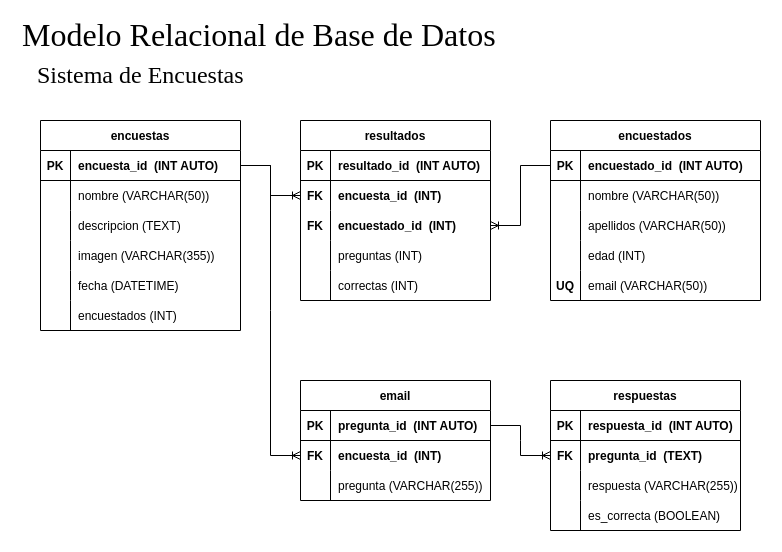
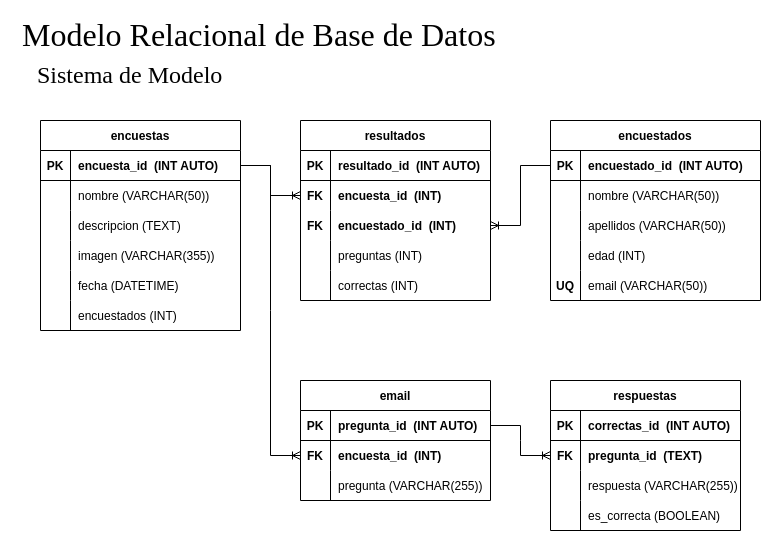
  <mxCell id="0" />
  <mxCell id="1" parent="0" />
  <mxCell id="2" value="encuestas" style="shape=table;startSize=30;container=1;collapsible=1;childLayout=tableLayout;fixedRows=1;rowLines=0;fontStyle=1;align=center;resizeLast=1;" vertex="1" parent="1"><mxGeometry x="40" y="120" width="200" height="210" as="geometry" /></mxCell>
  <mxCell id="3" value="" style="shape=tableRow;horizontal=0;startSize=0;swimlaneHead=0;swimlaneBody=0;fillColor=none;collapsible=0;dropTarget=0;points=[[0,0.5],[1,0.5]];portConstraint=eastwest;top=0;left=0;right=0;bottom=1;" vertex="1" parent="2"><mxGeometry y="30" width="200" height="30" as="geometry" /></mxCell>
  <mxCell id="4" value="PK" style="shape=partialRectangle;connectable=0;fillColor=none;top=0;left=0;bottom=0;right=0;fontStyle=1;overflow=hidden;" vertex="1" parent="3"><mxGeometry width="30" height="30" as="geometry"><mxRectangle width="30" height="30" as="alternateBounds" /></mxGeometry></mxCell>
  <mxCell id="5" value="encuesta_id  (INT AUTO)" style="shape=partialRectangle;connectable=0;fillColor=none;top=0;left=0;bottom=0;right=0;align=left;spacingLeft=6;fontStyle=1;overflow=hidden;" vertex="1" parent="3"><mxGeometry x="30" width="170" height="30" as="geometry"><mxRectangle width="170" height="30" as="alternateBounds" /></mxGeometry></mxCell>
  <mxCell id="6" value="" style="shape=tableRow;horizontal=0;startSize=0;swimlaneHead=0;swimlaneBody=0;fillColor=none;collapsible=0;dropTarget=0;points=[[0,0.5],[1,0.5]];portConstraint=eastwest;top=0;left=0;right=0;bottom=0;" vertex="1" parent="2"><mxGeometry y="60" width="200" height="30" as="geometry" /></mxCell>
  <mxCell id="7" value="" style="shape=partialRectangle;connectable=0;fillColor=none;top=0;left=0;bottom=0;right=0;editable=1;overflow=hidden;" vertex="1" parent="6"><mxGeometry width="30" height="30" as="geometry"><mxRectangle width="30" height="30" as="alternateBounds" /></mxGeometry></mxCell>
  <mxCell id="8" value="nombre (VARCHAR(50))" style="shape=partialRectangle;connectable=0;fillColor=none;top=0;left=0;bottom=0;right=0;align=left;spacingLeft=6;overflow=hidden;" vertex="1" parent="6"><mxGeometry x="30" width="170" height="30" as="geometry"><mxRectangle width="170" height="30" as="alternateBounds" /></mxGeometry></mxCell>
  <mxCell id="9" value="" style="shape=tableRow;horizontal=0;startSize=0;swimlaneHead=0;swimlaneBody=0;fillColor=none;collapsible=0;dropTarget=0;points=[[0,0.5],[1,0.5]];portConstraint=eastwest;top=0;left=0;right=0;bottom=0;" vertex="1" parent="2"><mxGeometry y="90" width="200" height="30" as="geometry" /></mxCell>
  <mxCell id="10" value="" style="shape=partialRectangle;connectable=0;fillColor=none;top=0;left=0;bottom=0;right=0;editable=1;overflow=hidden;" vertex="1" parent="9"><mxGeometry width="30" height="30" as="geometry"><mxRectangle width="30" height="30" as="alternateBounds" /></mxGeometry></mxCell>
  <mxCell id="11" value="descripcion (TEXT)" style="shape=partialRectangle;connectable=0;fillColor=none;top=0;left=0;bottom=0;right=0;align=left;spacingLeft=6;overflow=hidden;" vertex="1" parent="9"><mxGeometry x="30" width="170" height="30" as="geometry"><mxRectangle width="170" height="30" as="alternateBounds" /></mxGeometry></mxCell>
  <mxCell id="12" value="" style="shape=tableRow;horizontal=0;startSize=0;swimlaneHead=0;swimlaneBody=0;fillColor=none;collapsible=0;dropTarget=0;points=[[0,0.5],[1,0.5]];portConstraint=eastwest;top=0;left=0;right=0;bottom=0;" vertex="1" parent="2"><mxGeometry y="120" width="200" height="30" as="geometry" /></mxCell>
  <mxCell id="13" value="" style="shape=partialRectangle;connectable=0;fillColor=none;top=0;left=0;bottom=0;right=0;editable=1;overflow=hidden;" vertex="1" parent="12"><mxGeometry width="30" height="30" as="geometry"><mxRectangle width="30" height="30" as="alternateBounds" /></mxGeometry></mxCell>
  <mxCell id="14" value="imagen (VARCHAR(355))" style="shape=partialRectangle;connectable=0;fillColor=none;top=0;left=0;bottom=0;right=0;align=left;spacingLeft=6;overflow=hidden;" vertex="1" parent="12"><mxGeometry x="30" width="170" height="30" as="geometry"><mxRectangle width="170" height="30" as="alternateBounds" /></mxGeometry></mxCell>
  <mxCell id="15" value="" style="shape=tableRow;horizontal=0;startSize=0;swimlaneHead=0;swimlaneBody=0;fillColor=none;collapsible=0;dropTarget=0;points=[[0,0.5],[1,0.5]];portConstraint=eastwest;top=0;left=0;right=0;bottom=0;" vertex="1" parent="2"><mxGeometry y="150" width="200" height="30" as="geometry" /></mxCell>
  <mxCell id="16" value="" style="shape=partialRectangle;connectable=0;fillColor=none;top=0;left=0;bottom=0;right=0;editable=1;overflow=hidden;" vertex="1" parent="15"><mxGeometry width="30" height="30" as="geometry"><mxRectangle width="30" height="30" as="alternateBounds" /></mxGeometry></mxCell>
  <mxCell id="17" value="fecha (DATETIME)" style="shape=partialRectangle;connectable=0;fillColor=none;top=0;left=0;bottom=0;right=0;align=left;spacingLeft=6;overflow=hidden;" vertex="1" parent="15"><mxGeometry x="30" width="170" height="30" as="geometry"><mxRectangle width="170" height="30" as="alternateBounds" /></mxGeometry></mxCell>
  <mxCell id="18" value="" style="shape=tableRow;horizontal=0;startSize=0;swimlaneHead=0;swimlaneBody=0;fillColor=none;collapsible=0;dropTarget=0;points=[[0,0.5],[1,0.5]];portConstraint=eastwest;top=0;left=0;right=0;bottom=0;" vertex="1" parent="2"><mxGeometry y="180" width="200" height="30" as="geometry" /></mxCell>
  <mxCell id="19" value="" style="shape=partialRectangle;connectable=0;fillColor=none;top=0;left=0;bottom=0;right=0;editable=1;overflow=hidden;" vertex="1" parent="18"><mxGeometry width="30" height="30" as="geometry"><mxRectangle width="30" height="30" as="alternateBounds" /></mxGeometry></mxCell>
  <mxCell id="20" value="encuestados (INT)" style="shape=partialRectangle;connectable=0;fillColor=none;top=0;left=0;bottom=0;right=0;align=left;spacingLeft=6;overflow=hidden;" vertex="1" parent="18"><mxGeometry x="30" width="170" height="30" as="geometry"><mxRectangle width="170" height="30" as="alternateBounds" /></mxGeometry></mxCell>
  <mxCell id="21" value="Modelo Relacional de Base de Datos" style="text;strokeColor=none;align=left;fillColor=none;html=1;verticalAlign=middle;whiteSpace=wrap;rounded=0;fontSize=32;fontFamily=Tahoma;" vertex="1" parent="1"><mxGeometry x="20" y="20" width="570" height="30" as="geometry" /></mxCell>
- <mxCell id="22" value="Sistema de Encuestas" style="text;strokeColor=none;align=left;fillColor=none;html=1;verticalAlign=middle;whiteSpace=wrap;rounded=0;fontSize=24;fontFamily=Tahoma;" vertex="1" parent="1"><mxGeometry x="35" y="60" width="570" height="30" as="geometry" /></mxCell>
+ <mxCell id="22" value="Sistema de Modelo" style="text;strokeColor=none;align=left;fillColor=none;html=1;verticalAlign=middle;whiteSpace=wrap;rounded=0;fontSize=24;fontFamily=Tahoma;" vertex="1" parent="1"><mxGeometry x="35" y="60" width="570" height="30" as="geometry" /></mxCell>
  <mxCell id="23" value="email" style="shape=table;startSize=30;container=1;collapsible=1;childLayout=tableLayout;fixedRows=1;rowLines=0;fontStyle=1;align=center;resizeLast=1;" vertex="1" parent="1"><mxGeometry x="300" y="380" width="190" height="120" as="geometry" /></mxCell>
  <mxCell id="24" value="" style="shape=tableRow;horizontal=0;startSize=0;swimlaneHead=0;swimlaneBody=0;fillColor=none;collapsible=0;dropTarget=0;points=[[0,0.5],[1,0.5]];portConstraint=eastwest;top=0;left=0;right=0;bottom=1;" vertex="1" parent="23"><mxGeometry y="30" width="190" height="30" as="geometry" /></mxCell>
  <mxCell id="25" value="PK" style="shape=partialRectangle;connectable=0;fillColor=none;top=0;left=0;bottom=0;right=0;fontStyle=1;overflow=hidden;" vertex="1" parent="24"><mxGeometry width="30" height="30" as="geometry"><mxRectangle width="30" height="30" as="alternateBounds" /></mxGeometry></mxCell>
  <mxCell id="26" value="pregunta_id  (INT AUTO)" style="shape=partialRectangle;connectable=0;fillColor=none;top=0;left=0;bottom=0;right=0;align=left;spacingLeft=6;fontStyle=1;overflow=hidden;" vertex="1" parent="24"><mxGeometry x="30" width="160" height="30" as="geometry"><mxRectangle width="160" height="30" as="alternateBounds" /></mxGeometry></mxCell>
  <mxCell id="27" value="" style="shape=tableRow;horizontal=0;startSize=0;swimlaneHead=0;swimlaneBody=0;fillColor=none;collapsible=0;dropTarget=0;points=[[0,0.5],[1,0.5]];portConstraint=eastwest;top=0;left=0;right=0;bottom=0;" vertex="1" parent="23"><mxGeometry y="60" width="190" height="30" as="geometry" /></mxCell>
  <mxCell id="28" value="FK" style="shape=partialRectangle;connectable=0;fillColor=none;top=0;left=0;bottom=0;right=0;editable=1;overflow=hidden;fontStyle=1" vertex="1" parent="27"><mxGeometry width="30" height="30" as="geometry"><mxRectangle width="30" height="30" as="alternateBounds" /></mxGeometry></mxCell>
  <mxCell id="29" value="encuesta_id  (INT)" style="shape=partialRectangle;connectable=0;fillColor=none;top=0;left=0;bottom=0;right=0;align=left;spacingLeft=6;overflow=hidden;fontStyle=1" vertex="1" parent="27"><mxGeometry x="30" width="160" height="30" as="geometry"><mxRectangle width="160" height="30" as="alternateBounds" /></mxGeometry></mxCell>
  <mxCell id="30" value="" style="shape=tableRow;horizontal=0;startSize=0;swimlaneHead=0;swimlaneBody=0;fillColor=none;collapsible=0;dropTarget=0;points=[[0,0.5],[1,0.5]];portConstraint=eastwest;top=0;left=0;right=0;bottom=0;" vertex="1" parent="23"><mxGeometry y="90" width="190" height="30" as="geometry" /></mxCell>
  <mxCell id="31" value="" style="shape=partialRectangle;connectable=0;fillColor=none;top=0;left=0;bottom=0;right=0;editable=1;overflow=hidden;" vertex="1" parent="30"><mxGeometry width="30" height="30" as="geometry"><mxRectangle width="30" height="30" as="alternateBounds" /></mxGeometry></mxCell>
  <mxCell id="32" value="pregunta (VARCHAR(255))" style="shape=partialRectangle;connectable=0;fillColor=none;top=0;left=0;bottom=0;right=0;align=left;spacingLeft=6;overflow=hidden;" vertex="1" parent="30"><mxGeometry x="30" width="160" height="30" as="geometry"><mxRectangle width="160" height="30" as="alternateBounds" /></mxGeometry></mxCell>
  <mxCell id="33" value="respuestas" style="shape=table;startSize=30;container=1;collapsible=1;childLayout=tableLayout;fixedRows=1;rowLines=0;fontStyle=1;align=center;resizeLast=1;" vertex="1" parent="1"><mxGeometry x="550" y="380" width="190" height="150" as="geometry" /></mxCell>
  <mxCell id="34" value="" style="shape=tableRow;horizontal=0;startSize=0;swimlaneHead=0;swimlaneBody=0;fillColor=none;collapsible=0;dropTarget=0;points=[[0,0.5],[1,0.5]];portConstraint=eastwest;top=0;left=0;right=0;bottom=1;" vertex="1" parent="33"><mxGeometry y="30" width="190" height="30" as="geometry" /></mxCell>
  <mxCell id="35" value="PK" style="shape=partialRectangle;connectable=0;fillColor=none;top=0;left=0;bottom=0;right=0;fontStyle=1;overflow=hidden;" vertex="1" parent="34"><mxGeometry width="30" height="30" as="geometry"><mxRectangle width="30" height="30" as="alternateBounds" /></mxGeometry></mxCell>
- <mxCell id="36" value="respuesta_id  (INT AUTO)" style="shape=partialRectangle;connectable=0;fillColor=none;top=0;left=0;bottom=0;right=0;align=left;spacingLeft=6;fontStyle=1;overflow=hidden;" vertex="1" parent="34"><mxGeometry x="30" width="160" height="30" as="geometry"><mxRectangle width="160" height="30" as="alternateBounds" /></mxGeometry></mxCell>
+ <mxCell id="36" value="correctas_id  (INT AUTO)" style="shape=partialRectangle;connectable=0;fillColor=none;top=0;left=0;bottom=0;right=0;align=left;spacingLeft=6;fontStyle=1;overflow=hidden;" vertex="1" parent="34"><mxGeometry x="30" width="160" height="30" as="geometry"><mxRectangle width="160" height="30" as="alternateBounds" /></mxGeometry></mxCell>
  <mxCell id="37" value="" style="shape=tableRow;horizontal=0;startSize=0;swimlaneHead=0;swimlaneBody=0;fillColor=none;collapsible=0;dropTarget=0;points=[[0,0.5],[1,0.5]];portConstraint=eastwest;top=0;left=0;right=0;bottom=0;" vertex="1" parent="33"><mxGeometry y="60" width="190" height="30" as="geometry" /></mxCell>
  <mxCell id="38" value="FK" style="shape=partialRectangle;connectable=0;fillColor=none;top=0;left=0;bottom=0;right=0;editable=1;overflow=hidden;fontStyle=1" vertex="1" parent="37"><mxGeometry width="30" height="30" as="geometry"><mxRectangle width="30" height="30" as="alternateBounds" /></mxGeometry></mxCell>
  <mxCell id="39" value="pregunta_id  (TEXT)" style="shape=partialRectangle;connectable=0;fillColor=none;top=0;left=0;bottom=0;right=0;align=left;spacingLeft=6;overflow=hidden;fontStyle=1" vertex="1" parent="37"><mxGeometry x="30" width="160" height="30" as="geometry"><mxRectangle width="160" height="30" as="alternateBounds" /></mxGeometry></mxCell>
  <mxCell id="40" value="" style="shape=tableRow;horizontal=0;startSize=0;swimlaneHead=0;swimlaneBody=0;fillColor=none;collapsible=0;dropTarget=0;points=[[0,0.5],[1,0.5]];portConstraint=eastwest;top=0;left=0;right=0;bottom=0;" vertex="1" parent="33"><mxGeometry y="90" width="190" height="30" as="geometry" /></mxCell>
  <mxCell id="41" value="" style="shape=partialRectangle;connectable=0;fillColor=none;top=0;left=0;bottom=0;right=0;editable=1;overflow=hidden;" vertex="1" parent="40"><mxGeometry width="30" height="30" as="geometry"><mxRectangle width="30" height="30" as="alternateBounds" /></mxGeometry></mxCell>
  <mxCell id="42" value="respuesta (VARCHAR(255))" style="shape=partialRectangle;connectable=0;fillColor=none;top=0;left=0;bottom=0;right=0;align=left;spacingLeft=6;overflow=hidden;" vertex="1" parent="40"><mxGeometry x="30" width="160" height="30" as="geometry"><mxRectangle width="160" height="30" as="alternateBounds" /></mxGeometry></mxCell>
  <mxCell id="43" value="" style="shape=tableRow;horizontal=0;startSize=0;swimlaneHead=0;swimlaneBody=0;fillColor=none;collapsible=0;dropTarget=0;points=[[0,0.5],[1,0.5]];portConstraint=eastwest;top=0;left=0;right=0;bottom=0;" vertex="1" parent="33"><mxGeometry y="120" width="190" height="30" as="geometry" /></mxCell>
  <mxCell id="44" value="" style="shape=partialRectangle;connectable=0;fillColor=none;top=0;left=0;bottom=0;right=0;editable=1;overflow=hidden;" vertex="1" parent="43"><mxGeometry width="30" height="30" as="geometry"><mxRectangle width="30" height="30" as="alternateBounds" /></mxGeometry></mxCell>
  <mxCell id="45" value="es_correcta (BOOLEAN)" style="shape=partialRectangle;connectable=0;fillColor=none;top=0;left=0;bottom=0;right=0;align=left;spacingLeft=6;overflow=hidden;" vertex="1" parent="43"><mxGeometry x="30" width="160" height="30" as="geometry"><mxRectangle width="160" height="30" as="alternateBounds" /></mxGeometry></mxCell>
  <mxCell id="46" value="encuestados" style="shape=table;startSize=30;container=1;collapsible=1;childLayout=tableLayout;fixedRows=1;rowLines=0;fontStyle=1;align=center;resizeLast=1;" vertex="1" parent="1"><mxGeometry x="550" y="120" width="210" height="180" as="geometry" /></mxCell>
  <mxCell id="47" value="" style="shape=tableRow;horizontal=0;startSize=0;swimlaneHead=0;swimlaneBody=0;fillColor=none;collapsible=0;dropTarget=0;points=[[0,0.5],[1,0.5]];portConstraint=eastwest;top=0;left=0;right=0;bottom=1;" vertex="1" parent="46"><mxGeometry y="30" width="210" height="30" as="geometry" /></mxCell>
  <mxCell id="48" value="PK" style="shape=partialRectangle;connectable=0;fillColor=none;top=0;left=0;bottom=0;right=0;fontStyle=1;overflow=hidden;" vertex="1" parent="47"><mxGeometry width="30" height="30" as="geometry"><mxRectangle width="30" height="30" as="alternateBounds" /></mxGeometry></mxCell>
  <mxCell id="49" value="encuestado_id  (INT AUTO)" style="shape=partialRectangle;connectable=0;fillColor=none;top=0;left=0;bottom=0;right=0;align=left;spacingLeft=6;fontStyle=1;overflow=hidden;" vertex="1" parent="47"><mxGeometry x="30" width="180" height="30" as="geometry"><mxRectangle width="180" height="30" as="alternateBounds" /></mxGeometry></mxCell>
  <mxCell id="50" value="" style="shape=tableRow;horizontal=0;startSize=0;swimlaneHead=0;swimlaneBody=0;fillColor=none;collapsible=0;dropTarget=0;points=[[0,0.5],[1,0.5]];portConstraint=eastwest;top=0;left=0;right=0;bottom=0;" vertex="1" parent="46"><mxGeometry y="60" width="210" height="30" as="geometry" /></mxCell>
  <mxCell id="51" value="" style="shape=partialRectangle;connectable=0;fillColor=none;top=0;left=0;bottom=0;right=0;editable=1;overflow=hidden;" vertex="1" parent="50"><mxGeometry width="30" height="30" as="geometry"><mxRectangle width="30" height="30" as="alternateBounds" /></mxGeometry></mxCell>
  <mxCell id="52" value="nombre (VARCHAR(50))" style="shape=partialRectangle;connectable=0;fillColor=none;top=0;left=0;bottom=0;right=0;align=left;spacingLeft=6;overflow=hidden;" vertex="1" parent="50"><mxGeometry x="30" width="180" height="30" as="geometry"><mxRectangle width="180" height="30" as="alternateBounds" /></mxGeometry></mxCell>
  <mxCell id="53" value="" style="shape=tableRow;horizontal=0;startSize=0;swimlaneHead=0;swimlaneBody=0;fillColor=none;collapsible=0;dropTarget=0;points=[[0,0.5],[1,0.5]];portConstraint=eastwest;top=0;left=0;right=0;bottom=0;" vertex="1" parent="46"><mxGeometry y="90" width="210" height="30" as="geometry" /></mxCell>
  <mxCell id="54" value="" style="shape=partialRectangle;connectable=0;fillColor=none;top=0;left=0;bottom=0;right=0;editable=1;overflow=hidden;" vertex="1" parent="53"><mxGeometry width="30" height="30" as="geometry"><mxRectangle width="30" height="30" as="alternateBounds" /></mxGeometry></mxCell>
  <mxCell id="55" value="apellidos (VARCHAR(50))" style="shape=partialRectangle;connectable=0;fillColor=none;top=0;left=0;bottom=0;right=0;align=left;spacingLeft=6;overflow=hidden;" vertex="1" parent="53"><mxGeometry x="30" width="180" height="30" as="geometry"><mxRectangle width="180" height="30" as="alternateBounds" /></mxGeometry></mxCell>
  <mxCell id="56" value="" style="shape=tableRow;horizontal=0;startSize=0;swimlaneHead=0;swimlaneBody=0;fillColor=none;collapsible=0;dropTarget=0;points=[[0,0.5],[1,0.5]];portConstraint=eastwest;top=0;left=0;right=0;bottom=0;" vertex="1" parent="46"><mxGeometry y="120" width="210" height="30" as="geometry" /></mxCell>
  <mxCell id="57" value="" style="shape=partialRectangle;connectable=0;fillColor=none;top=0;left=0;bottom=0;right=0;editable=1;overflow=hidden;" vertex="1" parent="56"><mxGeometry width="30" height="30" as="geometry"><mxRectangle width="30" height="30" as="alternateBounds" /></mxGeometry></mxCell>
  <mxCell id="58" value="edad (INT)" style="shape=partialRectangle;connectable=0;fillColor=none;top=0;left=0;bottom=0;right=0;align=left;spacingLeft=6;overflow=hidden;" vertex="1" parent="56"><mxGeometry x="30" width="180" height="30" as="geometry"><mxRectangle width="180" height="30" as="alternateBounds" /></mxGeometry></mxCell>
  <mxCell id="59" value="" style="shape=tableRow;horizontal=0;startSize=0;swimlaneHead=0;swimlaneBody=0;fillColor=none;collapsible=0;dropTarget=0;points=[[0,0.5],[1,0.5]];portConstraint=eastwest;top=0;left=0;right=0;bottom=0;" vertex="1" parent="46"><mxGeometry y="150" width="210" height="30" as="geometry" /></mxCell>
  <mxCell id="60" value="UQ" style="shape=partialRectangle;connectable=0;fillColor=none;top=0;left=0;bottom=0;right=0;editable=1;overflow=hidden;fontStyle=1" vertex="1" parent="59"><mxGeometry width="30" height="30" as="geometry"><mxRectangle width="30" height="30" as="alternateBounds" /></mxGeometry></mxCell>
  <mxCell id="61" value="email (VARCHAR(50))" style="shape=partialRectangle;connectable=0;fillColor=none;top=0;left=0;bottom=0;right=0;align=left;spacingLeft=6;overflow=hidden;" vertex="1" parent="59"><mxGeometry x="30" width="180" height="30" as="geometry"><mxRectangle width="180" height="30" as="alternateBounds" /></mxGeometry></mxCell>
  <mxCell id="62" value="resultados" style="shape=table;startSize=30;container=1;collapsible=1;childLayout=tableLayout;fixedRows=1;rowLines=0;fontStyle=1;align=center;resizeLast=1;" vertex="1" parent="1"><mxGeometry x="300" y="120" width="190" height="180" as="geometry" /></mxCell>
  <mxCell id="63" value="" style="shape=tableRow;horizontal=0;startSize=0;swimlaneHead=0;swimlaneBody=0;fillColor=none;collapsible=0;dropTarget=0;points=[[0,0.5],[1,0.5]];portConstraint=eastwest;top=0;left=0;right=0;bottom=1;" vertex="1" parent="62"><mxGeometry y="30" width="190" height="30" as="geometry" /></mxCell>
  <mxCell id="64" value="PK" style="shape=partialRectangle;connectable=0;fillColor=none;top=0;left=0;bottom=0;right=0;fontStyle=1;overflow=hidden;" vertex="1" parent="63"><mxGeometry width="30" height="30" as="geometry"><mxRectangle width="30" height="30" as="alternateBounds" /></mxGeometry></mxCell>
  <mxCell id="65" value="resultado_id  (INT AUTO)" style="shape=partialRectangle;connectable=0;fillColor=none;top=0;left=0;bottom=0;right=0;align=left;spacingLeft=6;fontStyle=1;overflow=hidden;" vertex="1" parent="63"><mxGeometry x="30" width="160" height="30" as="geometry"><mxRectangle width="160" height="30" as="alternateBounds" /></mxGeometry></mxCell>
  <mxCell id="66" value="" style="shape=tableRow;horizontal=0;startSize=0;swimlaneHead=0;swimlaneBody=0;fillColor=none;collapsible=0;dropTarget=0;points=[[0,0.5],[1,0.5]];portConstraint=eastwest;top=0;left=0;right=0;bottom=0;" vertex="1" parent="62"><mxGeometry y="60" width="190" height="30" as="geometry" /></mxCell>
  <mxCell id="67" value="FK" style="shape=partialRectangle;connectable=0;fillColor=none;top=0;left=0;bottom=0;right=0;editable=1;overflow=hidden;fontStyle=1" vertex="1" parent="66"><mxGeometry width="30" height="30" as="geometry"><mxRectangle width="30" height="30" as="alternateBounds" /></mxGeometry></mxCell>
  <mxCell id="68" value="encuesta_id  (INT)" style="shape=partialRectangle;connectable=0;fillColor=none;top=0;left=0;bottom=0;right=0;align=left;spacingLeft=6;overflow=hidden;fontStyle=1" vertex="1" parent="66"><mxGeometry x="30" width="160" height="30" as="geometry"><mxRectangle width="160" height="30" as="alternateBounds" /></mxGeometry></mxCell>
  <mxCell id="69" value="" style="shape=tableRow;horizontal=0;startSize=0;swimlaneHead=0;swimlaneBody=0;fillColor=none;collapsible=0;dropTarget=0;points=[[0,0.5],[1,0.5]];portConstraint=eastwest;top=0;left=0;right=0;bottom=0;" vertex="1" parent="62"><mxGeometry y="90" width="190" height="30" as="geometry" /></mxCell>
  <mxCell id="70" value="FK" style="shape=partialRectangle;connectable=0;fillColor=none;top=0;left=0;bottom=0;right=0;editable=1;overflow=hidden;fontStyle=1" vertex="1" parent="69"><mxGeometry width="30" height="30" as="geometry"><mxRectangle width="30" height="30" as="alternateBounds" /></mxGeometry></mxCell>
  <mxCell id="71" value="encuestado_id  (INT)" style="shape=partialRectangle;connectable=0;fillColor=none;top=0;left=0;bottom=0;right=0;align=left;spacingLeft=6;overflow=hidden;fontStyle=1" vertex="1" parent="69"><mxGeometry x="30" width="160" height="30" as="geometry"><mxRectangle width="160" height="30" as="alternateBounds" /></mxGeometry></mxCell>
  <mxCell id="72" value="" style="shape=tableRow;horizontal=0;startSize=0;swimlaneHead=0;swimlaneBody=0;fillColor=none;collapsible=0;dropTarget=0;points=[[0,0.5],[1,0.5]];portConstraint=eastwest;top=0;left=0;right=0;bottom=0;" vertex="1" parent="62"><mxGeometry y="120" width="190" height="30" as="geometry" /></mxCell>
  <mxCell id="73" value="" style="shape=partialRectangle;connectable=0;fillColor=none;top=0;left=0;bottom=0;right=0;editable=1;overflow=hidden;" vertex="1" parent="72"><mxGeometry width="30" height="30" as="geometry"><mxRectangle width="30" height="30" as="alternateBounds" /></mxGeometry></mxCell>
  <mxCell id="74" value="preguntas (INT)" style="shape=partialRectangle;connectable=0;fillColor=none;top=0;left=0;bottom=0;right=0;align=left;spacingLeft=6;overflow=hidden;" vertex="1" parent="72"><mxGeometry x="30" width="160" height="30" as="geometry"><mxRectangle width="160" height="30" as="alternateBounds" /></mxGeometry></mxCell>
  <mxCell id="75" value="" style="shape=tableRow;horizontal=0;startSize=0;swimlaneHead=0;swimlaneBody=0;fillColor=none;collapsible=0;dropTarget=0;points=[[0,0.5],[1,0.5]];portConstraint=eastwest;top=0;left=0;right=0;bottom=0;" vertex="1" parent="62"><mxGeometry y="150" width="190" height="30" as="geometry" /></mxCell>
  <mxCell id="76" value="" style="shape=partialRectangle;connectable=0;fillColor=none;top=0;left=0;bottom=0;right=0;editable=1;overflow=hidden;" vertex="1" parent="75"><mxGeometry width="30" height="30" as="geometry"><mxRectangle width="30" height="30" as="alternateBounds" /></mxGeometry></mxCell>
  <mxCell id="77" value="correctas (INT)" style="shape=partialRectangle;connectable=0;fillColor=none;top=0;left=0;bottom=0;right=0;align=left;spacingLeft=6;overflow=hidden;" vertex="1" parent="75"><mxGeometry x="30" width="160" height="30" as="geometry"><mxRectangle width="160" height="30" as="alternateBounds" /></mxGeometry></mxCell>
  <mxCell id="78" value="" style="edgeStyle=entityRelationEdgeStyle;fontSize=12;html=1;endArrow=ERoneToMany;rounded=0;exitX=1;exitY=0.5;exitDx=0;exitDy=0;entryX=0;entryY=0.5;entryDx=0;entryDy=0;" edge="1" parent="1" source="3" target="27"><mxGeometry width="100" height="100" relative="1" as="geometry"><mxPoint x="270" y="310" as="sourcePoint" /><mxPoint x="370" y="210" as="targetPoint" /></mxGeometry></mxCell>
  <mxCell id="79" value="" style="edgeStyle=entityRelationEdgeStyle;fontSize=12;html=1;endArrow=ERoneToMany;rounded=0;exitX=1;exitY=0.5;exitDx=0;exitDy=0;" edge="1" parent="1" source="24" target="37"><mxGeometry width="100" height="100" relative="1" as="geometry"><mxPoint x="270" y="310" as="sourcePoint" /><mxPoint x="370" y="210" as="targetPoint" /></mxGeometry></mxCell>
  <mxCell id="80" value="" style="edgeStyle=entityRelationEdgeStyle;fontSize=12;html=1;endArrow=ERoneToMany;rounded=0;entryX=1;entryY=0.5;entryDx=0;entryDy=0;" edge="1" parent="1" source="47" target="69"><mxGeometry width="100" height="100" relative="1" as="geometry"><mxPoint x="270" y="310" as="sourcePoint" /><mxPoint x="370" y="210" as="targetPoint" /></mxGeometry></mxCell>
  <mxCell id="81" value="" style="edgeStyle=entityRelationEdgeStyle;fontSize=12;html=1;endArrow=ERoneToMany;rounded=0;exitX=1;exitY=0.5;exitDx=0;exitDy=0;entryX=0;entryY=0.5;entryDx=0;entryDy=0;" edge="1" parent="1" source="3" target="66"><mxGeometry width="100" height="100" relative="1" as="geometry"><mxPoint x="270" y="310" as="sourcePoint" /><mxPoint x="370" y="210" as="targetPoint" /></mxGeometry></mxCell>
